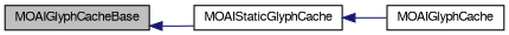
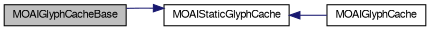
  digraph {
    rankdir=LR
    node [color=black fillcolor=white fontname=FreeSans fontsize=10 shape=record style=filled]
    edge [color=midnightblue dir=back fontname=FreeSans fontsize=10 labelfontname=FreeSans labelfontsize=10 style=solid]
    n1 [fillcolor=grey75 fontcolor=black height=0.2 label=MOAIGlyphCacheBase width=0.4]
    n2 [height=0.2 label=MOAIStaticGlyphCache width=0.4]
    n3 [height=0.2 label=MOAIGlyphCache width=0.4]
-   n1 -> n2
+   n2 -> n1
    n2 -> n3
  }
